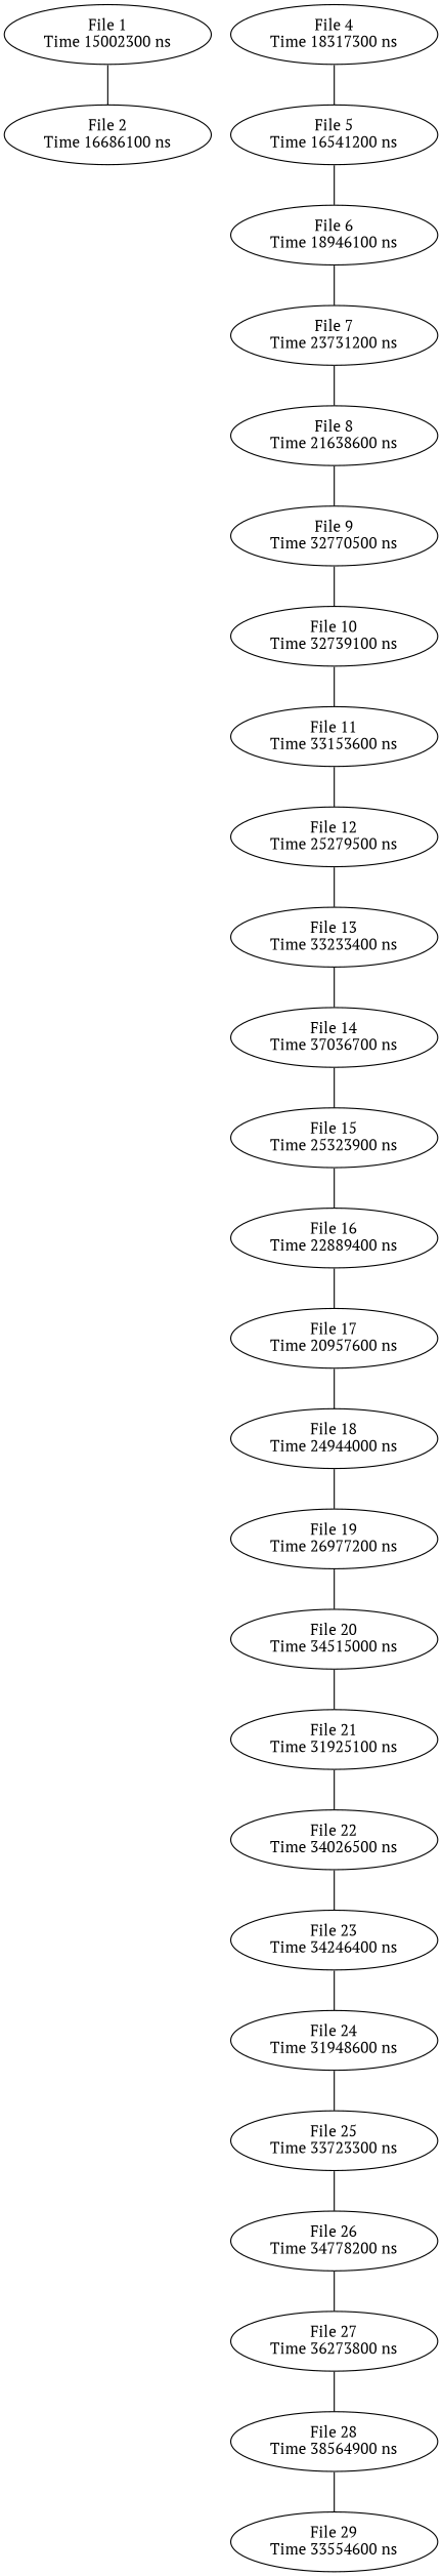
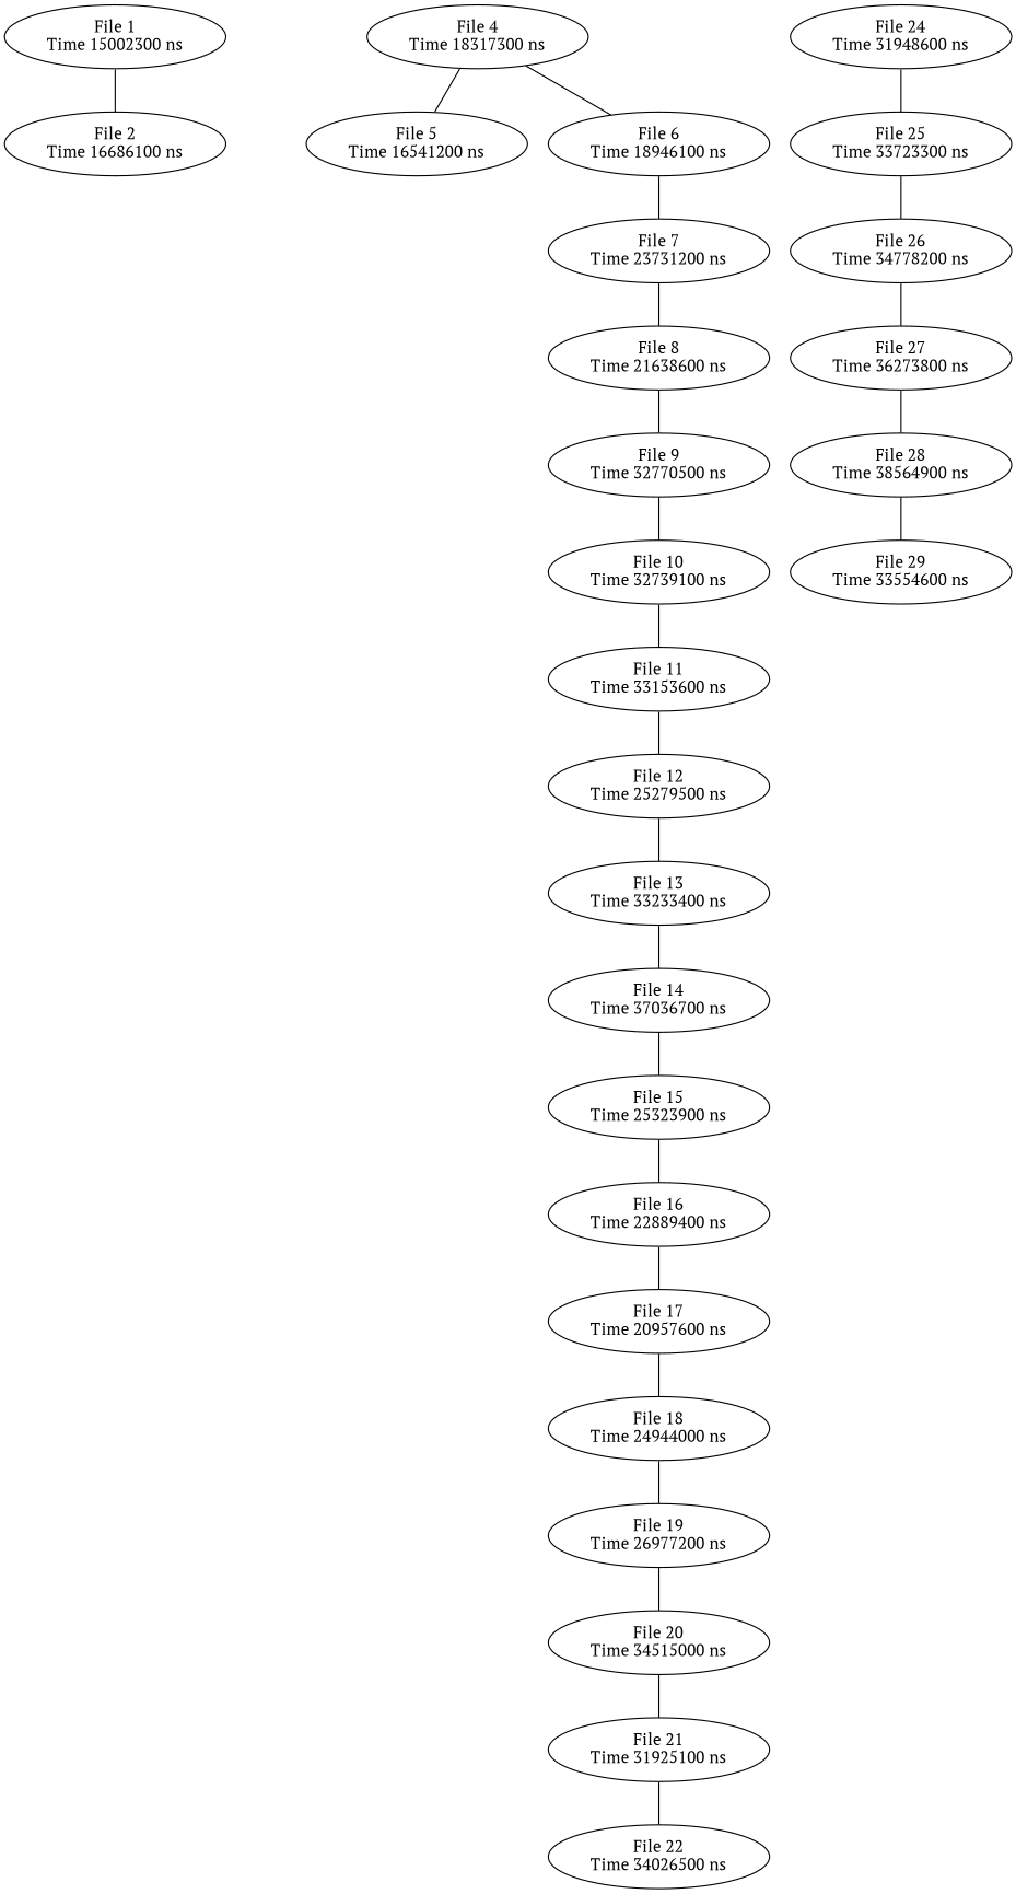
  graph {
    fontname="PT Serif"
    node [fontname="PT Serif"]
    edge [fontname="PT Serif"]
    n1 [label="File 1\nTime 15002300 ns"]
    n2 [label="File 2\nTime 16686100 ns"]
    n3 [label="File 4\nTime 18317300 ns"]
    n4 [label="File 5\nTime 16541200 ns"]
    n5 [label="File 6\nTime 18946100 ns"]
    n6 [label="File 7\nTime 23731200 ns"]
    n7 [label="File 8\nTime 21638600 ns"]
    n8 [label="File 9\nTime 32770500 ns"]
    n9 [label="File 10\nTime 32739100 ns"]
    n10 [label="File 11\nTime 33153600 ns"]
    n11 [label="File 12\nTime 25279500 ns"]
    n12 [label="File 13\nTime 33233400 ns"]
    n13 [label="File 14\nTime 37036700 ns"]
    n14 [label="File 15\nTime 25323900 ns"]
    n15 [label="File 16\nTime 22889400 ns"]
    n16 [label="File 17\nTime 20957600 ns"]
    n17 [label="File 18\nTime 24944000 ns"]
    n18 [label="File 19\nTime 26977200 ns"]
    n19 [label="File 20\nTime 34515000 ns"]
    n20 [label="File 21\nTime 31925100 ns"]
    n21 [label="File 22\nTime 34026500 ns"]
-   n22 [label="File 23\nTime 34246400 ns"]
    n23 [label="File 24\nTime 31948600 ns"]
    n24 [label="File 25\nTime 33723300 ns"]
    n25 [label="File 26\nTime 34778200 ns"]
    n26 [label="File 27\nTime 36273800 ns"]
    n27 [label="File 28\nTime 38564900 ns"]
    n28 [label="File 29\nTime 33554600 ns"]
    n1 -- n2
    n3 -- n4
-   n4 -- n5
+   n3 -- n5
    n5 -- n6
    n6 -- n7
    n7 -- n8
    n8 -- n9
    n9 -- n10
    n10 -- n11
    n11 -- n12
    n12 -- n13
    n13 -- n14
    n14 -- n15
    n15 -- n16
    n16 -- n17
    n17 -- n18
    n18 -- n19
    n19 -- n20
    n20 -- n21
-   n21 -- n22
-   n22 -- n23
    n23 -- n24
    n24 -- n25
    n25 -- n26
    n26 -- n27
    n27 -- n28
  }
